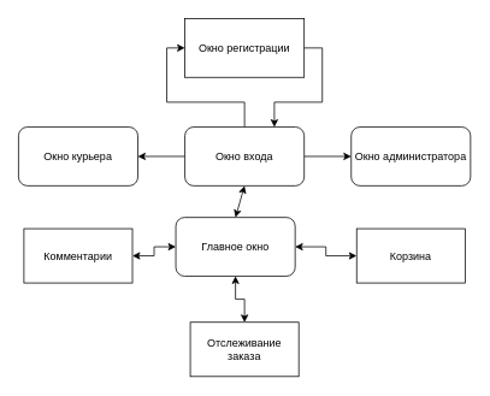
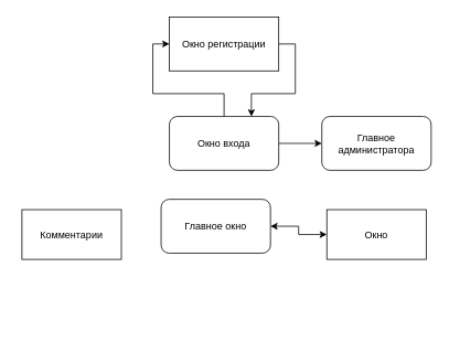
  <mxCell id="0" />
  <mxCell id="1" parent="0" />
  <mxCell id="2" style="edgeStyle=orthogonalEdgeStyle;rounded=0;orthogonalLoop=1;jettySize=auto;html=1;entryX=0.75;entryY=0;entryDx=0;entryDy=0;exitX=1;exitY=0.5;exitDx=0;exitDy=0;" parent="1" source="3" target="7" edge="1"><mxGeometry relative="1" as="geometry" /></mxCell>
  <mxCell id="3" value="Окно регистрации" style="whiteSpace=wrap;html=1;rounded=0;" parent="1" vertex="1"><mxGeometry x="204" y="20" width="132" height="65" as="geometry" /></mxCell>
  <mxCell id="4" style="edgeStyle=orthogonalEdgeStyle;rounded=0;orthogonalLoop=1;jettySize=auto;html=1;entryX=0;entryY=0.5;entryDx=0;entryDy=0;exitX=0.5;exitY=0;exitDx=0;exitDy=0;" parent="1" source="7" target="3" edge="1"><mxGeometry relative="1" as="geometry" /></mxCell>
- <mxCell id="5" style="edgeStyle=orthogonalEdgeStyle;rounded=0;orthogonalLoop=1;jettySize=auto;html=1;" parent="1" source="7" target="8" edge="1"><mxGeometry relative="1" as="geometry" /></mxCell>
  <mxCell id="6" style="edgeStyle=orthogonalEdgeStyle;rounded=0;orthogonalLoop=1;jettySize=auto;html=1;entryX=0;entryY=0.5;entryDx=0;entryDy=0;" parent="1" source="7" target="16" edge="1"><mxGeometry relative="1" as="geometry" /></mxCell>
  <mxCell id="7" value="Окно входа" style="rounded=1;whiteSpace=wrap;html=1;" parent="1" vertex="1"><mxGeometry x="204" y="140" width="132" height="65" as="geometry" /></mxCell>
- <mxCell id="8" value="Окно курьера" style="rounded=1;whiteSpace=wrap;html=1;" parent="1" vertex="1"><mxGeometry x="20" y="140" width="132" height="65" as="geometry" /></mxCell>
- <mxCell id="9" style="edgeStyle=orthogonalEdgeStyle;rounded=0;orthogonalLoop=1;jettySize=auto;html=1;startArrow=classic;startFill=1;" parent="1" source="12" target="14" edge="1"><mxGeometry relative="1" as="geometry" /></mxCell>
  <mxCell id="10" style="edgeStyle=orthogonalEdgeStyle;rounded=0;orthogonalLoop=1;jettySize=auto;html=1;startArrow=classic;startFill=1;" parent="1" source="12" target="15" edge="1"><mxGeometry relative="1" as="geometry" /></mxCell>
- <mxCell id="11" value="" style="edgeStyle=orthogonalEdgeStyle;rounded=0;orthogonalLoop=1;jettySize=auto;html=1;startArrow=classic;startFill=1;" edge="1" parent="1" source="12" target="17"><mxGeometry relative="1" as="geometry" /></mxCell>
  <mxCell id="12" value="Главное окно" style="rounded=1;whiteSpace=wrap;html=1;" parent="1" vertex="1"><mxGeometry x="194" y="240" width="132" height="65" as="geometry" /></mxCell>
- <mxCell id="13" value="" style="endArrow=classic;startArrow=classic;html=1;rounded=0;entryX=0.5;entryY=1;entryDx=0;entryDy=0;exitX=0.5;exitY=0;exitDx=0;exitDy=0;" parent="1" source="12" target="7" edge="1"><mxGeometry width="50" height="50" relative="1" as="geometry"><mxPoint x="4" y="415" as="sourcePoint" /><mxPoint x="54" y="365" as="targetPoint" /></mxGeometry></mxCell>
  <mxCell id="14" value="Комментарии" style="rounded=0;whiteSpace=wrap;html=1;" parent="1" vertex="1"><mxGeometry x="26" y="252.5" width="120" height="60" as="geometry" /></mxCell>
- <mxCell id="15" value="Корзина" style="rounded=0;whiteSpace=wrap;html=1;" parent="1" vertex="1"><mxGeometry x="394" y="252.5" width="120" height="60" as="geometry" /></mxCell>
- <mxCell id="16" value="Окно администратора" style="rounded=1;whiteSpace=wrap;html=1;" parent="1" vertex="1"><mxGeometry x="388" y="140" width="132" height="65" as="geometry" /></mxCell>
- <mxCell id="17" value="Отслеживание заказа" style="rounded=0;whiteSpace=wrap;html=1;" vertex="1" parent="1"><mxGeometry x="210" y="356" width="120" height="60" as="geometry" /></mxCell>
+ <mxCell id="15" value="Окно" style="rounded=0;whiteSpace=wrap;html=1;" parent="1" vertex="1"><mxGeometry x="394" y="252.5" width="120" height="60" as="geometry" /></mxCell>
+ <mxCell id="16" value="Главное администратора" style="rounded=1;whiteSpace=wrap;html=1;" parent="1" vertex="1"><mxGeometry x="388" y="140" width="132" height="65" as="geometry" /></mxCell>
